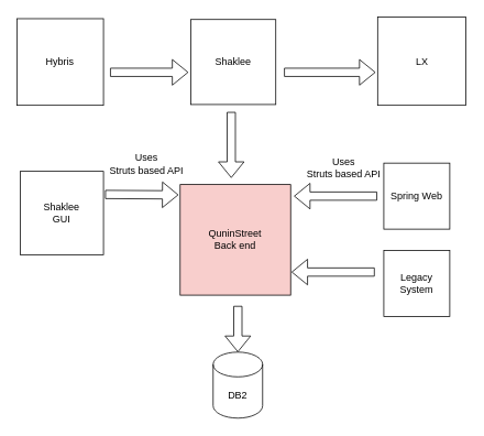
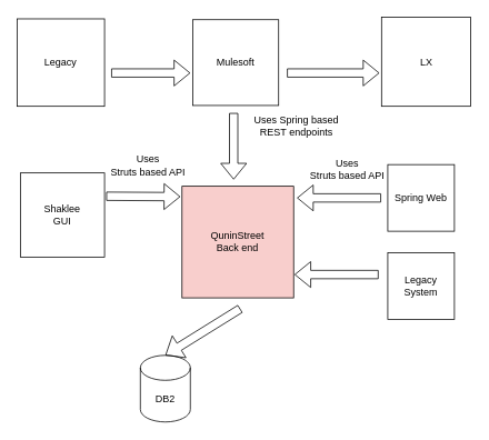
  <mxCell id="0" />
  <mxCell id="1" parent="0" />
- <mxCell id="2" value="Hybris" style="whiteSpace=wrap;html=1;aspect=fixed;" vertex="1" parent="1"><mxGeometry x="20" y="22" width="105" height="105" as="geometry" /></mxCell>
- <mxCell id="3" value="DB2" style="shape=cylinder3;whiteSpace=wrap;html=1;boundedLbl=1;backgroundOutline=1;size=15;" vertex="1" parent="1"><mxGeometry x="258" y="426" width="60" height="80" as="geometry" /></mxCell>
+ <mxCell id="2" value="Legacy" style="whiteSpace=wrap;html=1;aspect=fixed;" vertex="1" parent="1"><mxGeometry x="20" y="22" width="105" height="105" as="geometry" /></mxCell>
+ <mxCell id="3" value="DB2" style="shape=cylinder3;whiteSpace=wrap;html=1;boundedLbl=1;backgroundOutline=1;size=15;" vertex="1" parent="1"><mxGeometry x="168" y="426" width="60" height="80" as="geometry" /></mxCell>
  <mxCell id="4" value="QuninStreet&lt;br&gt;Back end" style="whiteSpace=wrap;html=1;aspect=fixed;fillColor=#f8cecc;" vertex="1" parent="1"><mxGeometry x="218" y="223" width="134" height="134" as="geometry" /></mxCell>
- <mxCell id="5" value="Shaklee" style="whiteSpace=wrap;html=1;aspect=fixed;" vertex="1" parent="1"><mxGeometry x="231" y="23" width="103" height="103" as="geometry" /></mxCell>
+ <mxCell id="5" value="Mulesoft" style="whiteSpace=wrap;html=1;aspect=fixed;" vertex="1" parent="1"><mxGeometry x="231" y="23" width="103" height="103" as="geometry" /></mxCell>
  <mxCell id="6" value="LX" style="whiteSpace=wrap;html=1;aspect=fixed;" vertex="1" parent="1"><mxGeometry x="457.5" y="20" width="107" height="107" as="geometry" /></mxCell>
  <mxCell id="7" value="" style="shape=flexArrow;endArrow=classic;html=1;rounded=0;" edge="1" parent="1"><mxGeometry width="50" height="50" relative="1" as="geometry"><mxPoint x="133" y="87" as="sourcePoint" /><mxPoint x="228" y="87" as="targetPoint" /></mxGeometry></mxCell>
  <mxCell id="8" value="" style="shape=flexArrow;endArrow=classic;html=1;rounded=0;" edge="1" parent="1"><mxGeometry width="50" height="50" relative="1" as="geometry"><mxPoint x="344" y="87" as="sourcePoint" /><mxPoint x="455" y="87" as="targetPoint" /></mxGeometry></mxCell>
  <mxCell id="9" value="" style="shape=flexArrow;endArrow=classic;html=1;rounded=0;" edge="1" parent="1"><mxGeometry width="50" height="50" relative="1" as="geometry"><mxPoint x="280" y="135" as="sourcePoint" /><mxPoint x="280" y="215" as="targetPoint" /></mxGeometry></mxCell>
  <mxCell id="10" value="" style="shape=flexArrow;endArrow=classic;html=1;rounded=0;entryX=0.5;entryY=0;entryDx=0;entryDy=0;entryPerimeter=0;" edge="1" parent="1" target="3"><mxGeometry width="50" height="50" relative="1" as="geometry"><mxPoint x="288" y="370" as="sourcePoint" /><mxPoint x="284.5" y="327" as="targetPoint" /></mxGeometry></mxCell>
  <mxCell id="11" value="Spring Web" style="whiteSpace=wrap;html=1;aspect=fixed;" vertex="1" parent="1"><mxGeometry x="465" y="197" width="80" height="80" as="geometry" /></mxCell>
  <mxCell id="12" value="" style="shape=flexArrow;endArrow=classic;html=1;rounded=0;" edge="1" parent="1"><mxGeometry width="50" height="50" relative="1" as="geometry"><mxPoint x="457" y="237" as="sourcePoint" /><mxPoint x="356" y="237" as="targetPoint" /></mxGeometry></mxCell>
  <mxCell id="13" value="Shaklee&lt;br&gt;GUI" style="whiteSpace=wrap;html=1;aspect=fixed;" vertex="1" parent="1"><mxGeometry x="24" y="207" width="101" height="101" as="geometry" /></mxCell>
  <mxCell id="14" value="" style="shape=flexArrow;endArrow=classic;html=1;rounded=0;" edge="1" parent="1"><mxGeometry width="50" height="50" relative="1" as="geometry"><mxPoint x="127" y="235" as="sourcePoint" /><mxPoint x="216" y="235.5" as="targetPoint" /></mxGeometry></mxCell>
+ <mxCell id="15" value="Uses Spring based &lt;br&gt;REST endpoints" style="text;html=1;align=center;verticalAlign=middle;resizable=0;points=[];autosize=1;strokeColor=none;fillColor=none;" vertex="1" parent="1"><mxGeometry x="299" y="135" width="111" height="32" as="geometry" /></mxCell>
  <mxCell id="16" value="Uses &lt;br&gt;Struts based API" style="text;html=1;align=center;verticalAlign=middle;resizable=0;points=[];autosize=1;strokeColor=none;fillColor=none;" vertex="1" parent="1"><mxGeometry x="127" y="182" width="99" height="32" as="geometry" /></mxCell>
  <mxCell id="17" value="Uses &lt;br&gt;Struts based API" style="text;html=1;align=center;verticalAlign=middle;resizable=0;points=[];autosize=1;strokeColor=none;fillColor=none;" vertex="1" parent="1"><mxGeometry x="366" y="187" width="99" height="32" as="geometry" /></mxCell>
  <mxCell id="18" value="Legacy System" style="whiteSpace=wrap;html=1;aspect=fixed;" vertex="1" parent="1"><mxGeometry x="465" y="303" width="80" height="80" as="geometry" /></mxCell>
  <mxCell id="19" value="" style="shape=flexArrow;endArrow=classic;html=1;rounded=0;" edge="1" parent="1"><mxGeometry width="50" height="50" relative="1" as="geometry"><mxPoint x="454" y="329" as="sourcePoint" /><mxPoint x="353" y="329" as="targetPoint" /></mxGeometry></mxCell>
